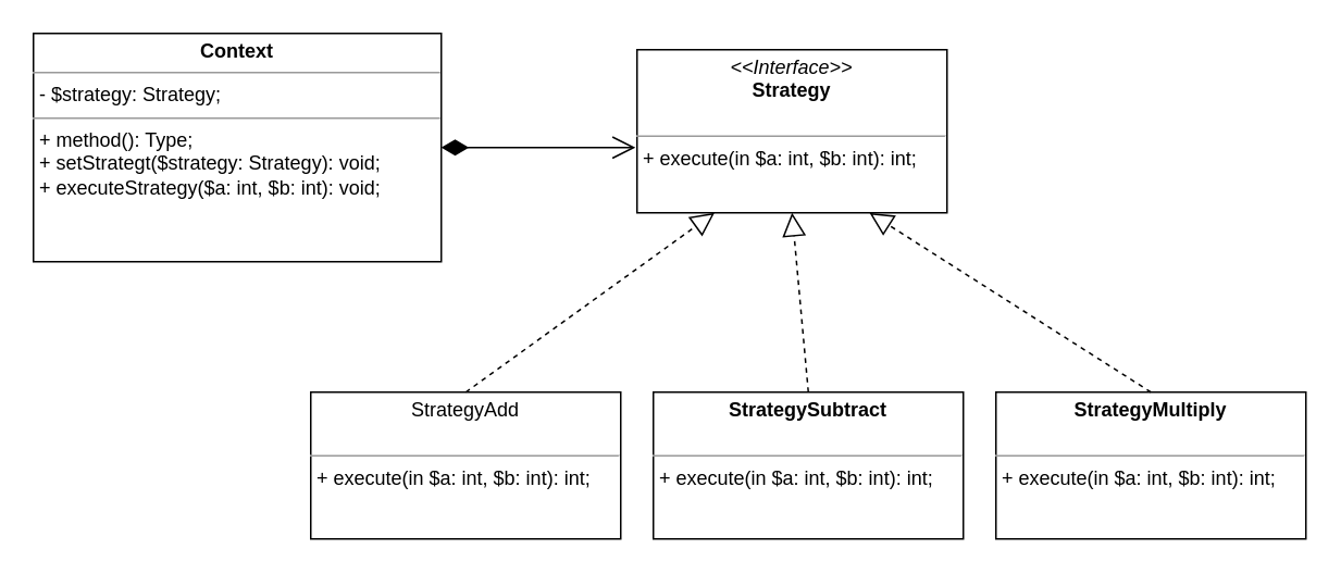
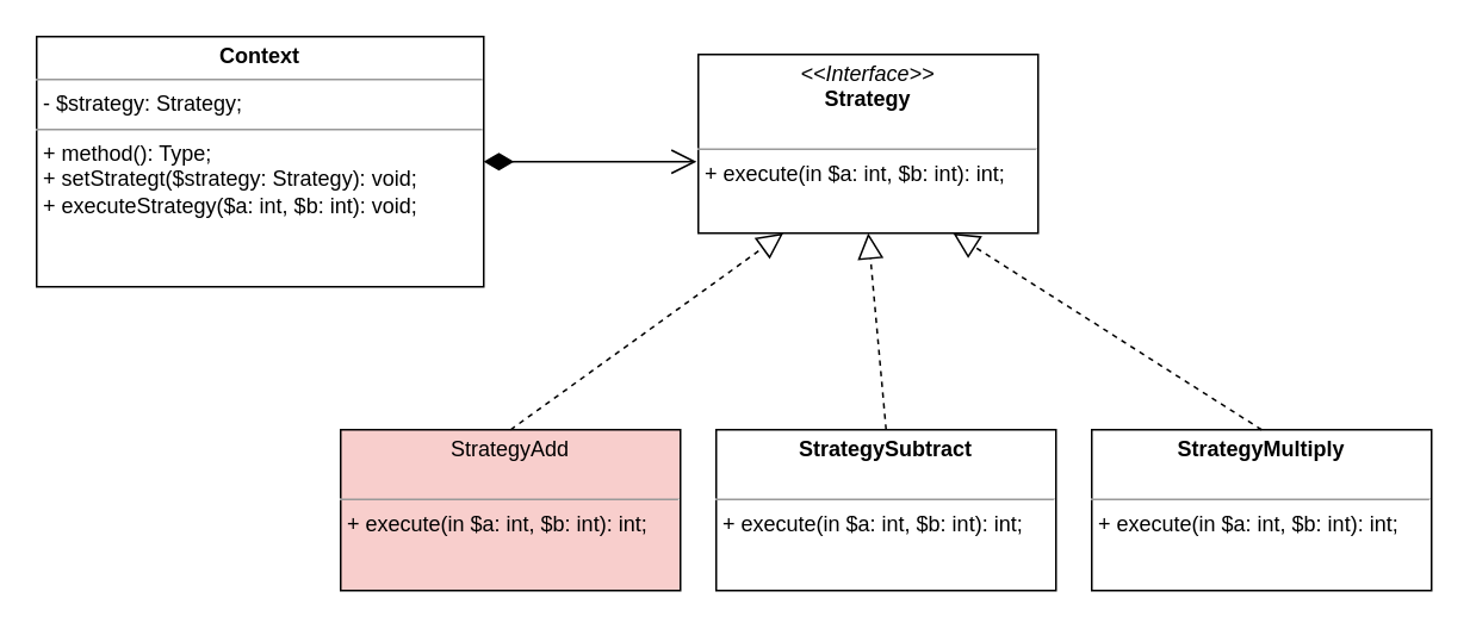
  <mxCell id="0" />
  <mxCell id="1" parent="0" />
  <mxCell id="2" value="" style="group" vertex="1" connectable="0" parent="1"><mxGeometry x="20" y="20" width="780" height="310" as="geometry" /></mxCell>
  <mxCell id="3" value="&lt;p style=&quot;margin: 0px ; margin-top: 4px ; text-align: center&quot;&gt;&lt;i&gt;&amp;lt;&amp;lt;Interface&amp;gt;&amp;gt;&lt;/i&gt;&lt;br&gt;&lt;b&gt;Strategy&lt;/b&gt;&lt;/p&gt;&lt;p style=&quot;margin: 0px ; margin-left: 4px&quot;&gt;&lt;br&gt;&lt;/p&gt;&lt;hr size=&quot;1&quot;&gt;&lt;p style=&quot;margin: 0px ; margin-left: 4px&quot;&gt;+ execute(in $a: int, $b: int): int;&lt;br&gt;&lt;br&gt;&lt;/p&gt;" style="verticalAlign=top;align=left;overflow=fill;fontSize=12;fontFamily=Helvetica;html=1;" parent="2" vertex="1"><mxGeometry x="370" y="10" width="190" height="100" as="geometry" /></mxCell>
- <mxCell id="4" value="&lt;p style=&quot;margin: 0px ; margin-top: 4px ; text-align: center&quot;&gt;StrategyAdd&lt;/p&gt;&lt;p style=&quot;margin: 0px ; margin-left: 4px&quot;&gt;&lt;br&gt;&lt;/p&gt;&lt;hr size=&quot;1&quot;&gt;&lt;p style=&quot;margin: 0px ; margin-left: 4px&quot;&gt;+ execute(in $a: int, $b: int): int;&lt;br&gt;&lt;/p&gt;" style="verticalAlign=top;align=left;overflow=fill;fontSize=12;fontFamily=Helvetica;html=1;" parent="2" vertex="1"><mxGeometry x="170" y="220" width="190" height="90" as="geometry" /></mxCell>
+ <mxCell id="4" value="&lt;p style=&quot;margin: 0px ; margin-top: 4px ; text-align: center&quot;&gt;StrategyAdd&lt;/p&gt;&lt;p style=&quot;margin: 0px ; margin-left: 4px&quot;&gt;&lt;br&gt;&lt;/p&gt;&lt;hr size=&quot;1&quot;&gt;&lt;p style=&quot;margin: 0px ; margin-left: 4px&quot;&gt;+ execute(in $a: int, $b: int): int;&lt;br&gt;&lt;/p&gt;" style="verticalAlign=top;align=left;overflow=fill;fontSize=12;fontFamily=Helvetica;html=1;fillColor=#f8cecc;" parent="2" vertex="1"><mxGeometry x="170" y="220" width="190" height="90" as="geometry" /></mxCell>
  <mxCell id="5" value="&lt;p style=&quot;margin: 0px ; margin-top: 4px ; text-align: center&quot;&gt;&lt;b&gt;StrategySubtract&lt;/b&gt;&lt;/p&gt;&lt;p style=&quot;margin: 0px ; margin-left: 4px&quot;&gt;&lt;br&gt;&lt;/p&gt;&lt;hr size=&quot;1&quot;&gt;&lt;p style=&quot;margin: 0px ; margin-left: 4px&quot;&gt;+ execute(in $a: int, $b: int): int;&lt;br&gt;&lt;/p&gt;" style="verticalAlign=top;align=left;overflow=fill;fontSize=12;fontFamily=Helvetica;html=1;" parent="2" vertex="1"><mxGeometry x="380" y="220" width="190" height="90" as="geometry" /></mxCell>
  <mxCell id="6" value="&lt;p style=&quot;margin: 0px ; margin-top: 4px ; text-align: center&quot;&gt;&lt;b&gt;StrategyMultiply&lt;/b&gt;&lt;/p&gt;&lt;p style=&quot;margin: 0px ; margin-left: 4px&quot;&gt;&lt;br&gt;&lt;/p&gt;&lt;hr size=&quot;1&quot;&gt;&lt;p style=&quot;margin: 0px ; margin-left: 4px&quot;&gt;+ execute(in $a: int, $b: int): int;&lt;br&gt;&lt;/p&gt;" style="verticalAlign=top;align=left;overflow=fill;fontSize=12;fontFamily=Helvetica;html=1;" parent="2" vertex="1"><mxGeometry x="590" y="220" width="190" height="90" as="geometry" /></mxCell>
  <mxCell id="7" value="" style="endArrow=block;dashed=1;endFill=0;endSize=12;html=1;exitX=0.5;exitY=0;exitDx=0;exitDy=0;entryX=0.75;entryY=1;entryDx=0;entryDy=0;" parent="2" source="6" target="3" edge="1"><mxGeometry width="160" relative="1" as="geometry"><mxPoint x="580" y="190" as="sourcePoint" /><mxPoint x="740" y="190" as="targetPoint" /></mxGeometry></mxCell>
  <mxCell id="8" value="" style="endArrow=block;dashed=1;endFill=0;endSize=12;html=1;exitX=0.5;exitY=0;exitDx=0;exitDy=0;entryX=0.5;entryY=1;entryDx=0;entryDy=0;" parent="2" source="5" target="3" edge="1"><mxGeometry width="160" relative="1" as="geometry"><mxPoint x="380" y="190" as="sourcePoint" /><mxPoint x="540" y="190" as="targetPoint" /></mxGeometry></mxCell>
  <mxCell id="9" value="" style="endArrow=block;dashed=1;endFill=0;endSize=12;html=1;exitX=0.5;exitY=0;exitDx=0;exitDy=0;entryX=0.25;entryY=1;entryDx=0;entryDy=0;" parent="2" source="4" target="3" edge="1"><mxGeometry width="160" relative="1" as="geometry"><mxPoint x="230" y="150" as="sourcePoint" /><mxPoint x="390" y="150" as="targetPoint" /></mxGeometry></mxCell>
  <mxCell id="10" value="&lt;p style=&quot;margin: 0px ; margin-top: 4px ; text-align: center&quot;&gt;&lt;b&gt;Context&lt;/b&gt;&lt;/p&gt;&lt;hr size=&quot;1&quot;&gt;&lt;p style=&quot;margin: 0px ; margin-left: 4px&quot;&gt;- $strategy: Strategy;&lt;/p&gt;&lt;hr size=&quot;1&quot;&gt;&lt;p style=&quot;margin: 0px ; margin-left: 4px&quot;&gt;+ method(): Type;&lt;/p&gt;&lt;p style=&quot;margin: 0px ; margin-left: 4px&quot;&gt;+ setStrategt($strategy: Strategy): void;&lt;/p&gt;&lt;p style=&quot;margin: 0px ; margin-left: 4px&quot;&gt;+ executeStrategy($a: int, $b: int): void;&lt;/p&gt;&lt;p style=&quot;margin: 0px ; margin-left: 4px&quot;&gt;&lt;br&gt;&lt;/p&gt;" style="verticalAlign=top;align=left;overflow=fill;fontSize=12;fontFamily=Helvetica;html=1;" parent="2" vertex="1"><mxGeometry width="250" height="140" as="geometry" /></mxCell>
  <mxCell id="11" value="" style="endArrow=open;html=1;endSize=12;startArrow=diamondThin;startSize=14;startFill=1;edgeStyle=orthogonalEdgeStyle;align=left;verticalAlign=bottom;exitX=1;exitY=0.5;exitDx=0;exitDy=0;entryX=-0.005;entryY=0.6;entryDx=0;entryDy=0;entryPerimeter=0;" parent="2" source="10" target="3" edge="1"><mxGeometry x="-1" y="53" relative="1" as="geometry"><mxPoint x="270" y="59.5" as="sourcePoint" /><mxPoint x="350" y="59.5" as="targetPoint" /><mxPoint x="-44" y="23" as="offset" /></mxGeometry></mxCell>
